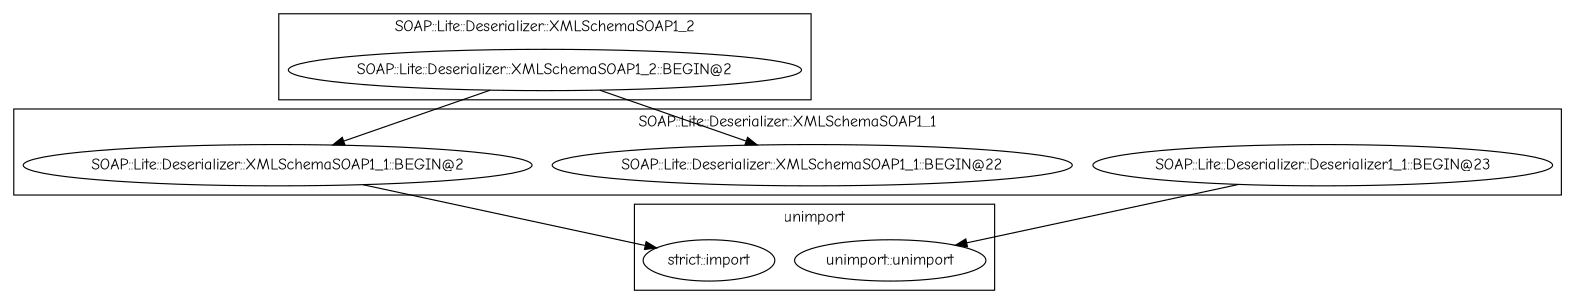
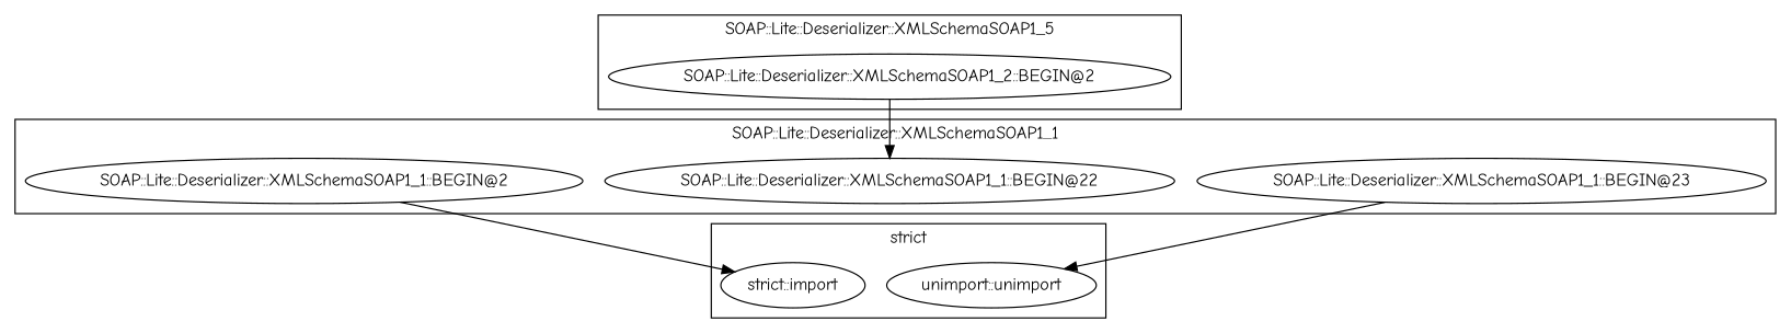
  digraph {
    fontname="Comic Neue"
    node [fontname="Comic Neue"]
    edge [fontname="Comic Neue"]
-   "SOAP::Lite::Deserializer::XMLSchemaSOAP1_1::BEGIN@23" [label="SOAP::Lite::Deserializer::Deserializer1_1::BEGIN@23"]
+   "SOAP::Lite::Deserializer::XMLSchemaSOAP1_1::BEGIN@23"
    "SOAP::Lite::Deserializer::XMLSchemaSOAP1_1::BEGIN@22"
    "SOAP::Lite::Deserializer::XMLSchemaSOAP1_1::BEGIN@2"
    "strict::import"
    n5 [label="unimport::unimport"]
    "SOAP::Lite::Deserializer::XMLSchemaSOAP1_2::BEGIN@2"
    subgraph cluster_1 {
      label="SOAP::Lite::Deserializer::XMLSchemaSOAP1_1"
      "SOAP::Lite::Deserializer::XMLSchemaSOAP1_1::BEGIN@23"
      "SOAP::Lite::Deserializer::XMLSchemaSOAP1_1::BEGIN@22"
      "SOAP::Lite::Deserializer::XMLSchemaSOAP1_1::BEGIN@2"
    }
    subgraph cluster_2 {
-     label=unimport
+     label="strict"
      "strict::import"
      n5
    }
    subgraph cluster_3 {
-     label="SOAP::Lite::Deserializer::XMLSchemaSOAP1_2"
+     label="SOAP::Lite::Deserializer::XMLSchemaSOAP1_5"
      "SOAP::Lite::Deserializer::XMLSchemaSOAP1_2::BEGIN@2"
    }
    "SOAP::Lite::Deserializer::XMLSchemaSOAP1_1::BEGIN@23" -> n5
    "SOAP::Lite::Deserializer::XMLSchemaSOAP1_1::BEGIN@2" -> "strict::import"
    "SOAP::Lite::Deserializer::XMLSchemaSOAP1_2::BEGIN@2" -> "SOAP::Lite::Deserializer::XMLSchemaSOAP1_1::BEGIN@22"
-   "SOAP::Lite::Deserializer::XMLSchemaSOAP1_2::BEGIN@2" -> "SOAP::Lite::Deserializer::XMLSchemaSOAP1_1::BEGIN@2"
  }
